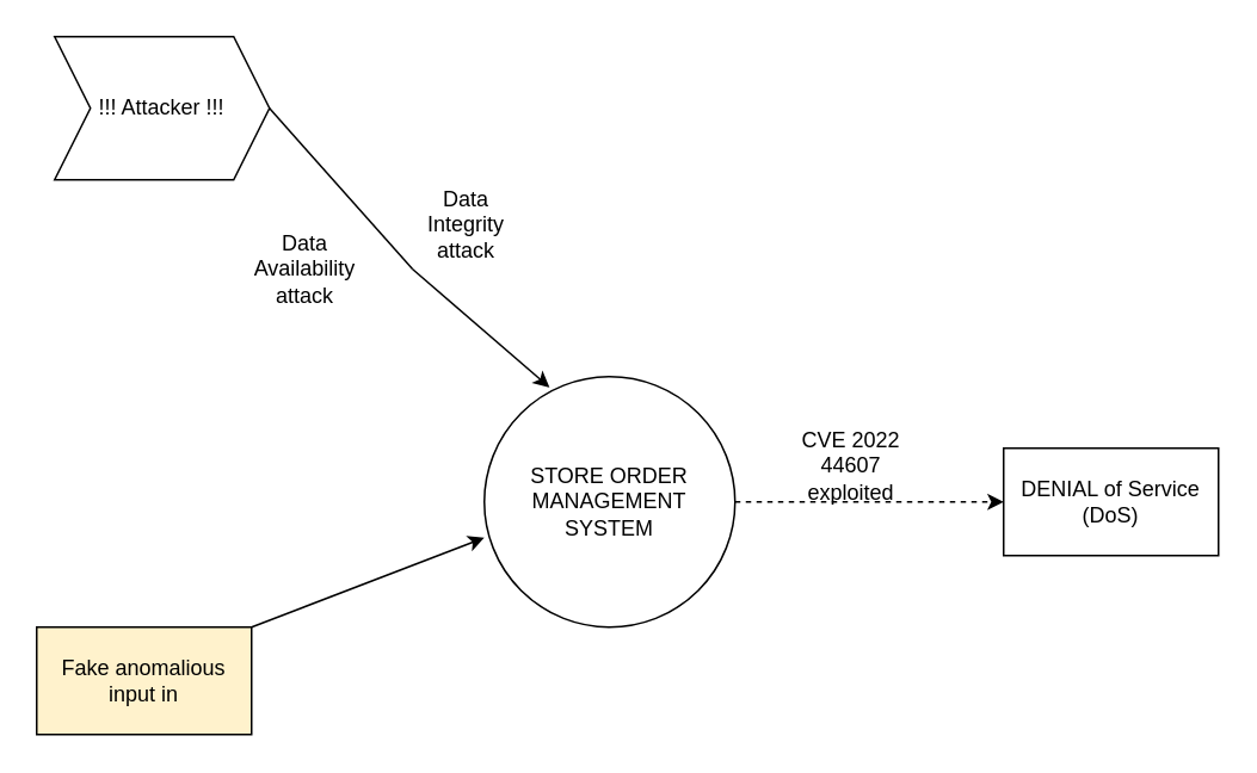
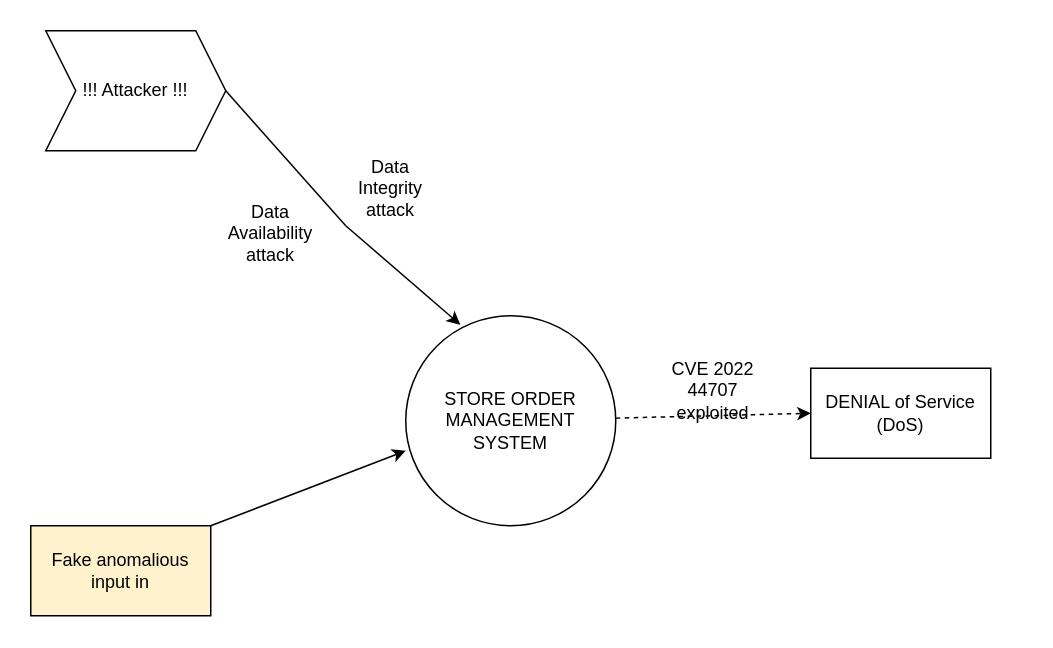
  <mxCell id="0" />
  <mxCell id="1" parent="0" />
  <mxCell id="2" value="STORE ORDER MANAGEMENT SYSTEM" style="ellipse;whiteSpace=wrap;html=1;aspect=fixed;" vertex="1" parent="1"><mxGeometry x="270" y="210" width="140" height="140" as="geometry" /></mxCell>
  <mxCell id="3" value="!!! Attacker !!!" style="shape=step;perimeter=stepPerimeter;whiteSpace=wrap;html=1;fixedSize=1;" vertex="1" parent="1"><mxGeometry x="30" y="20" width="120" height="80" as="geometry" /></mxCell>
  <mxCell id="4" value="" style="endArrow=classic;html=1;rounded=0;exitX=1;exitY=0.5;exitDx=0;exitDy=0;entryX=0.26;entryY=0.043;entryDx=0;entryDy=0;entryPerimeter=0;startArrow=none;" edge="1" parent="1" target="2"><mxGeometry width="50" height="50" relative="1" as="geometry"><mxPoint x="230" y="150" as="sourcePoint" /><mxPoint x="200" y="60" as="targetPoint" /></mxGeometry></mxCell>
  <mxCell id="5" value="" style="endArrow=none;html=1;rounded=0;exitX=1;exitY=0.5;exitDx=0;exitDy=0;" edge="1" parent="1" source="3"><mxGeometry width="50" height="50" relative="1" as="geometry"><mxPoint x="150" y="60" as="sourcePoint" /><mxPoint x="230" y="150" as="targetPoint" /><Array as="points"><mxPoint x="230" y="150" /></Array></mxGeometry></mxCell>
  <mxCell id="6" value="Data Integrity attack" style="text;html=1;strokeColor=none;fillColor=none;align=center;verticalAlign=middle;whiteSpace=wrap;rounded=0;" vertex="1" parent="1"><mxGeometry x="230" y="110" width="60" height="30" as="geometry" /></mxCell>
  <mxCell id="7" value="Fake anomalious input in" style="rounded=0;whiteSpace=wrap;html=1;fillColor=#fff2cc;" vertex="1" parent="1"><mxGeometry x="20" y="350" width="120" height="60" as="geometry" /></mxCell>
  <mxCell id="8" value="" style="endArrow=classic;html=1;rounded=0;exitX=1;exitY=0;exitDx=0;exitDy=0;" edge="1" parent="1" source="7"><mxGeometry width="50" height="50" relative="1" as="geometry"><mxPoint x="330" y="310" as="sourcePoint" /><mxPoint x="270" y="300" as="targetPoint" /></mxGeometry></mxCell>
- <mxCell id="9" value="DENIAL of Service (DoS)" style="rounded=0;whiteSpace=wrap;html=1;" vertex="1" parent="1"><mxGeometry x="560" y="250" width="120" height="60" as="geometry" /></mxCell>
+ <mxCell id="9" value="DENIAL of Service (DoS)" style="rounded=0;whiteSpace=wrap;html=1;" vertex="1" parent="1"><mxGeometry x="540" y="245" width="120" height="60" as="geometry" /></mxCell>
  <mxCell id="10" value="" style="endArrow=classic;html=1;rounded=0;entryX=0;entryY=0.5;entryDx=0;entryDy=0;dashed=1;" edge="1" parent="1" source="2" target="9"><mxGeometry width="50" height="50" relative="1" as="geometry"><mxPoint x="410" y="330" as="sourcePoint" /><mxPoint x="480.711" y="280" as="targetPoint" /></mxGeometry></mxCell>
- <mxCell id="11" value="CVE 2022 44607 exploited" style="text;html=1;strokeColor=none;fillColor=none;align=center;verticalAlign=middle;whiteSpace=wrap;rounded=0;" vertex="1" parent="1"><mxGeometry x="440" y="230" width="70" height="60" as="geometry" /></mxCell>
- <mxCell id="12" value="Data Availability attack" style="text;html=1;strokeColor=none;fillColor=none;align=center;verticalAlign=middle;whiteSpace=wrap;rounded=0;" vertex="1" parent="1"><mxGeometry x="140" y="125" width="60" height="50" as="geometry" /></mxCell>
+ <mxCell id="11" value="CVE 2022 44707 exploited" style="text;html=1;strokeColor=none;fillColor=none;align=center;verticalAlign=middle;whiteSpace=wrap;rounded=0;" vertex="1" parent="1"><mxGeometry x="440" y="230" width="70" height="60" as="geometry" /></mxCell>
+ <mxCell id="12" value="Data Availability attack" style="text;html=1;strokeColor=none;fillColor=none;align=center;verticalAlign=middle;whiteSpace=wrap;rounded=0;" vertex="1" parent="1"><mxGeometry x="150" y="130" width="60" height="50" as="geometry" /></mxCell>
